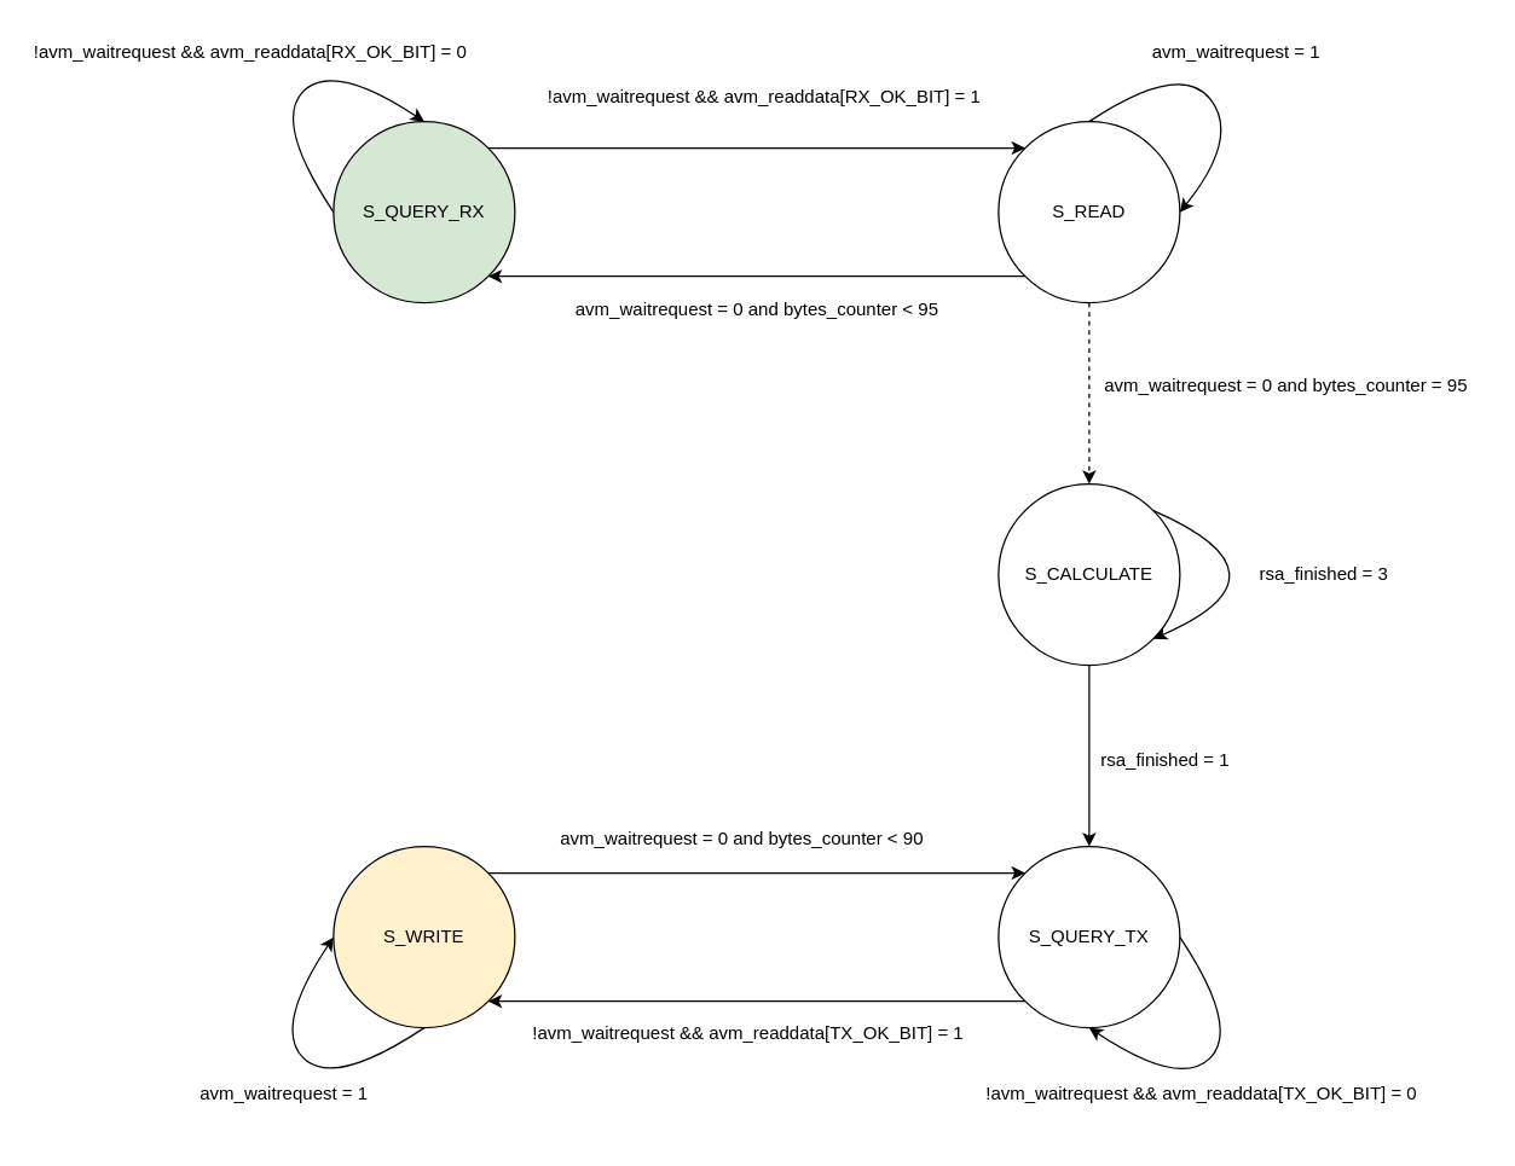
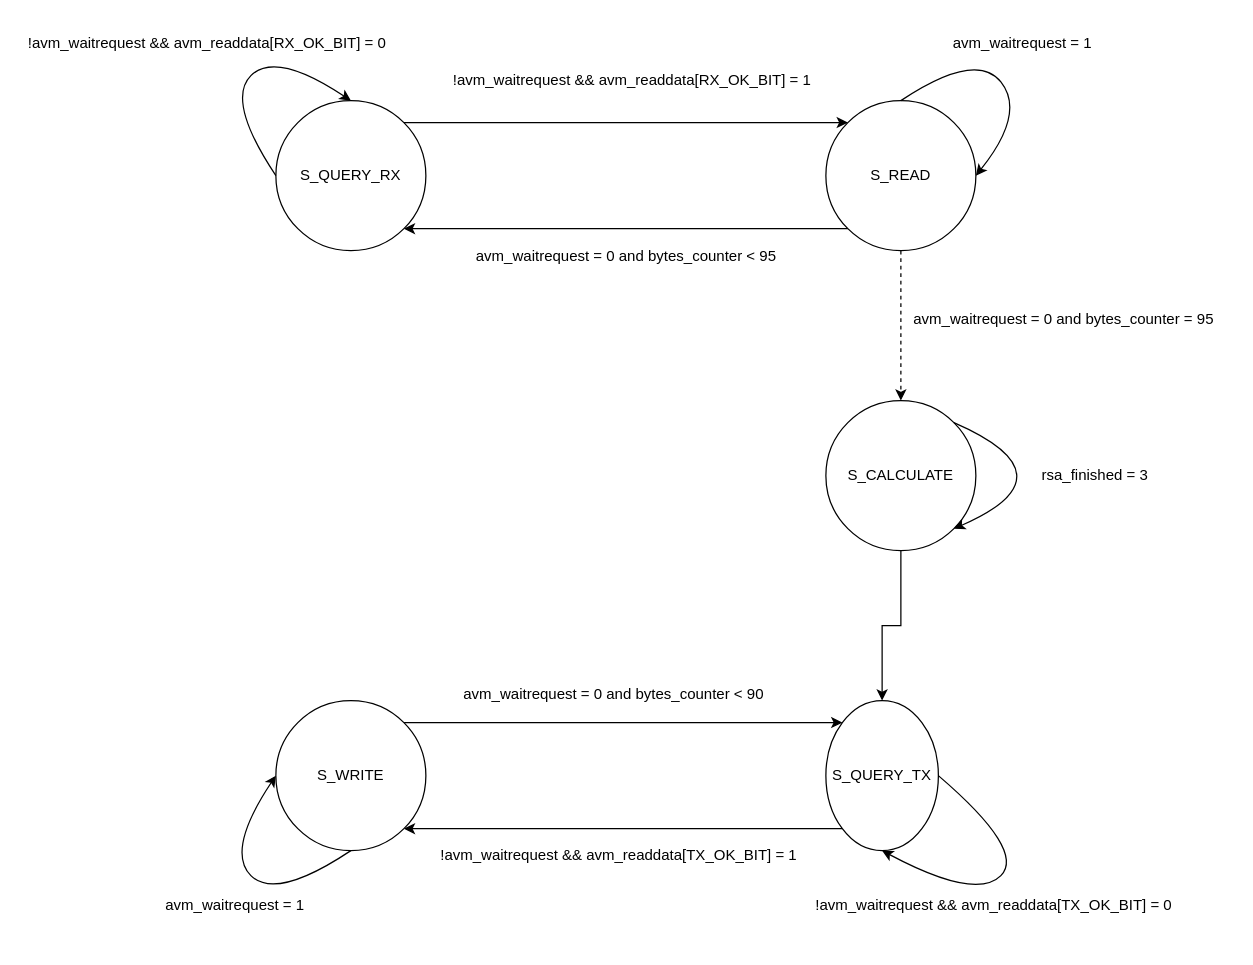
  <mxCell id="0" />
  <mxCell id="1" parent="0" />
- <mxCell id="2" value="S_QUERY_RX" style="ellipse;whiteSpace=wrap;html=1;aspect=fixed;fillColor=#d5e8d4;" vertex="1" parent="1"><mxGeometry x="220" y="80" width="120" height="120" as="geometry" /></mxCell>
+ <mxCell id="2" value="S_QUERY_RX" style="ellipse;whiteSpace=wrap;html=1;aspect=fixed;" vertex="1" parent="1"><mxGeometry x="220" y="80" width="120" height="120" as="geometry" /></mxCell>
  <mxCell id="3" style="edgeStyle=orthogonalEdgeStyle;rounded=0;orthogonalLoop=1;jettySize=auto;html=1;exitX=0.5;exitY=1;exitDx=0;exitDy=0;entryX=0.5;entryY=0;entryDx=0;entryDy=0;dashed=1;" edge="1" parent="1" source="4" target="6"><mxGeometry relative="1" as="geometry" /></mxCell>
  <mxCell id="4" value="S_READ" style="ellipse;whiteSpace=wrap;html=1;aspect=fixed;" vertex="1" parent="1"><mxGeometry x="660" y="80" width="120" height="120" as="geometry" /></mxCell>
  <mxCell id="5" style="edgeStyle=orthogonalEdgeStyle;rounded=0;orthogonalLoop=1;jettySize=auto;html=1;exitX=0.5;exitY=1;exitDx=0;exitDy=0;entryX=0.5;entryY=0;entryDx=0;entryDy=0;" edge="1" parent="1" source="6" target="8"><mxGeometry relative="1" as="geometry" /></mxCell>
  <mxCell id="6" value="S_CALCULATE" style="ellipse;whiteSpace=wrap;html=1;aspect=fixed;" vertex="1" parent="1"><mxGeometry x="660" y="320" width="120" height="120" as="geometry" /></mxCell>
  <mxCell id="7" style="edgeStyle=orthogonalEdgeStyle;rounded=0;orthogonalLoop=1;jettySize=auto;html=1;exitX=0;exitY=1;exitDx=0;exitDy=0;entryX=1;entryY=1;entryDx=0;entryDy=0;" edge="1" parent="1" source="8" target="10"><mxGeometry relative="1" as="geometry" /></mxCell>
- <mxCell id="8" value="S_QUERY_TX" style="ellipse;whiteSpace=wrap;html=1;aspect=fixed;" vertex="1" parent="1"><mxGeometry x="660" y="560" width="120" height="120" as="geometry" /></mxCell>
+ <mxCell id="8" value="S_QUERY_TX" style="ellipse;whiteSpace=wrap;html=1;aspect=fixed;" vertex="1" parent="1"><mxGeometry x="660" y="560" width="90" height="120" as="geometry" /></mxCell>
  <mxCell id="9" style="edgeStyle=orthogonalEdgeStyle;rounded=0;orthogonalLoop=1;jettySize=auto;html=1;exitX=1;exitY=0;exitDx=0;exitDy=0;entryX=0;entryY=0;entryDx=0;entryDy=0;" edge="1" parent="1" source="10" target="8"><mxGeometry relative="1" as="geometry" /></mxCell>
- <mxCell id="10" value="S_WRITE" style="ellipse;whiteSpace=wrap;html=1;aspect=fixed;fillColor=#fff2cc;" vertex="1" parent="1"><mxGeometry x="220" y="560" width="120" height="120" as="geometry" /></mxCell>
+ <mxCell id="10" value="S_WRITE" style="ellipse;whiteSpace=wrap;html=1;aspect=fixed;" vertex="1" parent="1"><mxGeometry x="220" y="560" width="120" height="120" as="geometry" /></mxCell>
  <mxCell id="11" value="!avm_waitrequest &amp;&amp; avm_readdata[RX_OK_BIT] = 1" style="text;whiteSpace=wrap;" vertex="1" parent="1"><mxGeometry x="360" y="50" width="300" height="40" as="geometry" /></mxCell>
  <mxCell id="12" value="" style="curved=1;endArrow=classic;html=1;rounded=0;exitX=0;exitY=0.5;exitDx=0;exitDy=0;entryX=0.5;entryY=0;entryDx=0;entryDy=0;" edge="1" parent="1" source="2" target="2"><mxGeometry width="50" height="50" relative="1" as="geometry"><mxPoint x="270" y="20" as="sourcePoint" /><mxPoint x="320" y="-30" as="targetPoint" /><Array as="points"><mxPoint x="180" y="80" /><mxPoint x="220" y="40" /></Array></mxGeometry></mxCell>
  <mxCell id="13" value="!avm_waitrequest &amp;&amp; avm_readdata[RX_OK_BIT] = 0" style="text;whiteSpace=wrap;" vertex="1" parent="1"><mxGeometry x="20" y="20" width="300" height="40" as="geometry" /></mxCell>
  <mxCell id="14" value="" style="curved=1;endArrow=classic;html=1;rounded=0;exitX=0.5;exitY=0;exitDx=0;exitDy=0;entryX=1;entryY=0.5;entryDx=0;entryDy=0;" edge="1" parent="1" source="4" target="4"><mxGeometry width="50" height="50" relative="1" as="geometry"><mxPoint x="750" y="40" as="sourcePoint" /><mxPoint x="890" y="120" as="targetPoint" /><Array as="points"><mxPoint x="780" y="40" /><mxPoint x="820" y="90" /></Array></mxGeometry></mxCell>
  <mxCell id="15" value="avm_waitrequest = 1" style="text;whiteSpace=wrap;" vertex="1" parent="1"><mxGeometry x="760" y="20" width="120" height="40" as="geometry" /></mxCell>
  <mxCell id="16" value="" style="endArrow=classic;html=1;rounded=0;exitX=1;exitY=0;exitDx=0;exitDy=0;entryX=0;entryY=0;entryDx=0;entryDy=0;" edge="1" parent="1" source="2" target="4"><mxGeometry width="50" height="50" relative="1" as="geometry"><mxPoint x="540" y="200" as="sourcePoint" /><mxPoint x="590" y="150" as="targetPoint" /></mxGeometry></mxCell>
  <mxCell id="17" value="" style="endArrow=classic;html=1;rounded=0;entryX=1;entryY=1;entryDx=0;entryDy=0;exitX=0;exitY=1;exitDx=0;exitDy=0;" edge="1" parent="1" source="4" target="2"><mxGeometry width="50" height="50" relative="1" as="geometry"><mxPoint x="540" y="200" as="sourcePoint" /><mxPoint x="590" y="150" as="targetPoint" /></mxGeometry></mxCell>
  <mxCell id="18" value="avm_waitrequest = 0 and bytes_counter = 95" style="text;html=1;align=center;verticalAlign=middle;resizable=0;points=[];autosize=1;strokeColor=none;fillColor=none;" vertex="1" parent="1"><mxGeometry x="720" y="240" width="260" height="30" as="geometry" /></mxCell>
  <mxCell id="19" value="avm_waitrequest = 0 and bytes_counter &amp;lt; 95" style="text;html=1;align=center;verticalAlign=middle;resizable=0;points=[];autosize=1;strokeColor=none;fillColor=none;" vertex="1" parent="1"><mxGeometry x="370" y="190" width="260" height="30" as="geometry" /></mxCell>
- <mxCell id="20" value="rsa_finished = 1" style="text;html=1;align=center;verticalAlign=middle;resizable=0;points=[];autosize=1;strokeColor=none;fillColor=none;" vertex="1" parent="1"><mxGeometry x="715" y="488" width="110" height="30" as="geometry" /></mxCell>
  <mxCell id="21" value="" style="curved=1;endArrow=classic;html=1;rounded=0;exitX=1;exitY=0;exitDx=0;exitDy=0;entryX=1;entryY=1;entryDx=0;entryDy=0;" edge="1" parent="1" source="6" target="6"><mxGeometry width="50" height="50" relative="1" as="geometry"><mxPoint x="825" y="400" as="sourcePoint" /><mxPoint x="1000" y="340" as="targetPoint" /><Array as="points"><mxPoint x="860" y="380" /></Array></mxGeometry></mxCell>
  <mxCell id="22" value="rsa_finished = 3" style="text;html=1;align=center;verticalAlign=middle;resizable=0;points=[];autosize=1;strokeColor=none;fillColor=none;" vertex="1" parent="1"><mxGeometry x="820" y="365" width="110" height="30" as="geometry" /></mxCell>
  <mxCell id="23" value="" style="curved=1;endArrow=classic;html=1;rounded=0;exitX=1;exitY=0.5;exitDx=0;exitDy=0;entryX=0.5;entryY=1;entryDx=0;entryDy=0;" edge="1" parent="1" source="8" target="8"><mxGeometry width="50" height="50" relative="1" as="geometry"><mxPoint x="870" y="720" as="sourcePoint" /><mxPoint x="750" y="710" as="targetPoint" /><Array as="points"><mxPoint x="820" y="680" /><mxPoint x="780" y="720" /></Array></mxGeometry></mxCell>
  <mxCell id="24" value="!avm_waitrequest &amp;&amp; avm_readdata[TX_OK_BIT] = 0" style="text;whiteSpace=wrap;" vertex="1" parent="1"><mxGeometry x="650" y="710" width="300" height="40" as="geometry" /></mxCell>
  <mxCell id="25" value="!avm_waitrequest &amp;&amp; avm_readdata[TX_OK_BIT] = 1" style="text;whiteSpace=wrap;" vertex="1" parent="1"><mxGeometry x="350" y="670" width="300" height="40" as="geometry" /></mxCell>
  <mxCell id="26" value="" style="curved=1;endArrow=classic;html=1;rounded=0;entryX=0;entryY=0.5;entryDx=0;entryDy=0;exitX=0.5;exitY=1;exitDx=0;exitDy=0;" edge="1" parent="1" source="10" target="10"><mxGeometry width="50" height="50" relative="1" as="geometry"><mxPoint x="90" y="670" as="sourcePoint" /><mxPoint y="620" as="targetPoint" x="140" /><Array as="points"><mxPoint x="220" y="720" /><mxPoint x="180" y="680" /></Array></mxGeometry></mxCell>
  <mxCell id="27" value="avm_waitrequest = 1" style="text;whiteSpace=wrap;" vertex="1" parent="1"><mxGeometry x="130" y="710" width="120" height="40" as="geometry" /></mxCell>
  <mxCell id="28" value="avm_waitrequest = 0 and bytes_counter &amp;lt; 90" style="text;html=1;align=center;verticalAlign=middle;resizable=0;points=[];autosize=1;strokeColor=none;fillColor=none;" vertex="1" parent="1"><mxGeometry x="360" y="540" width="260" height="30" as="geometry" /></mxCell>
